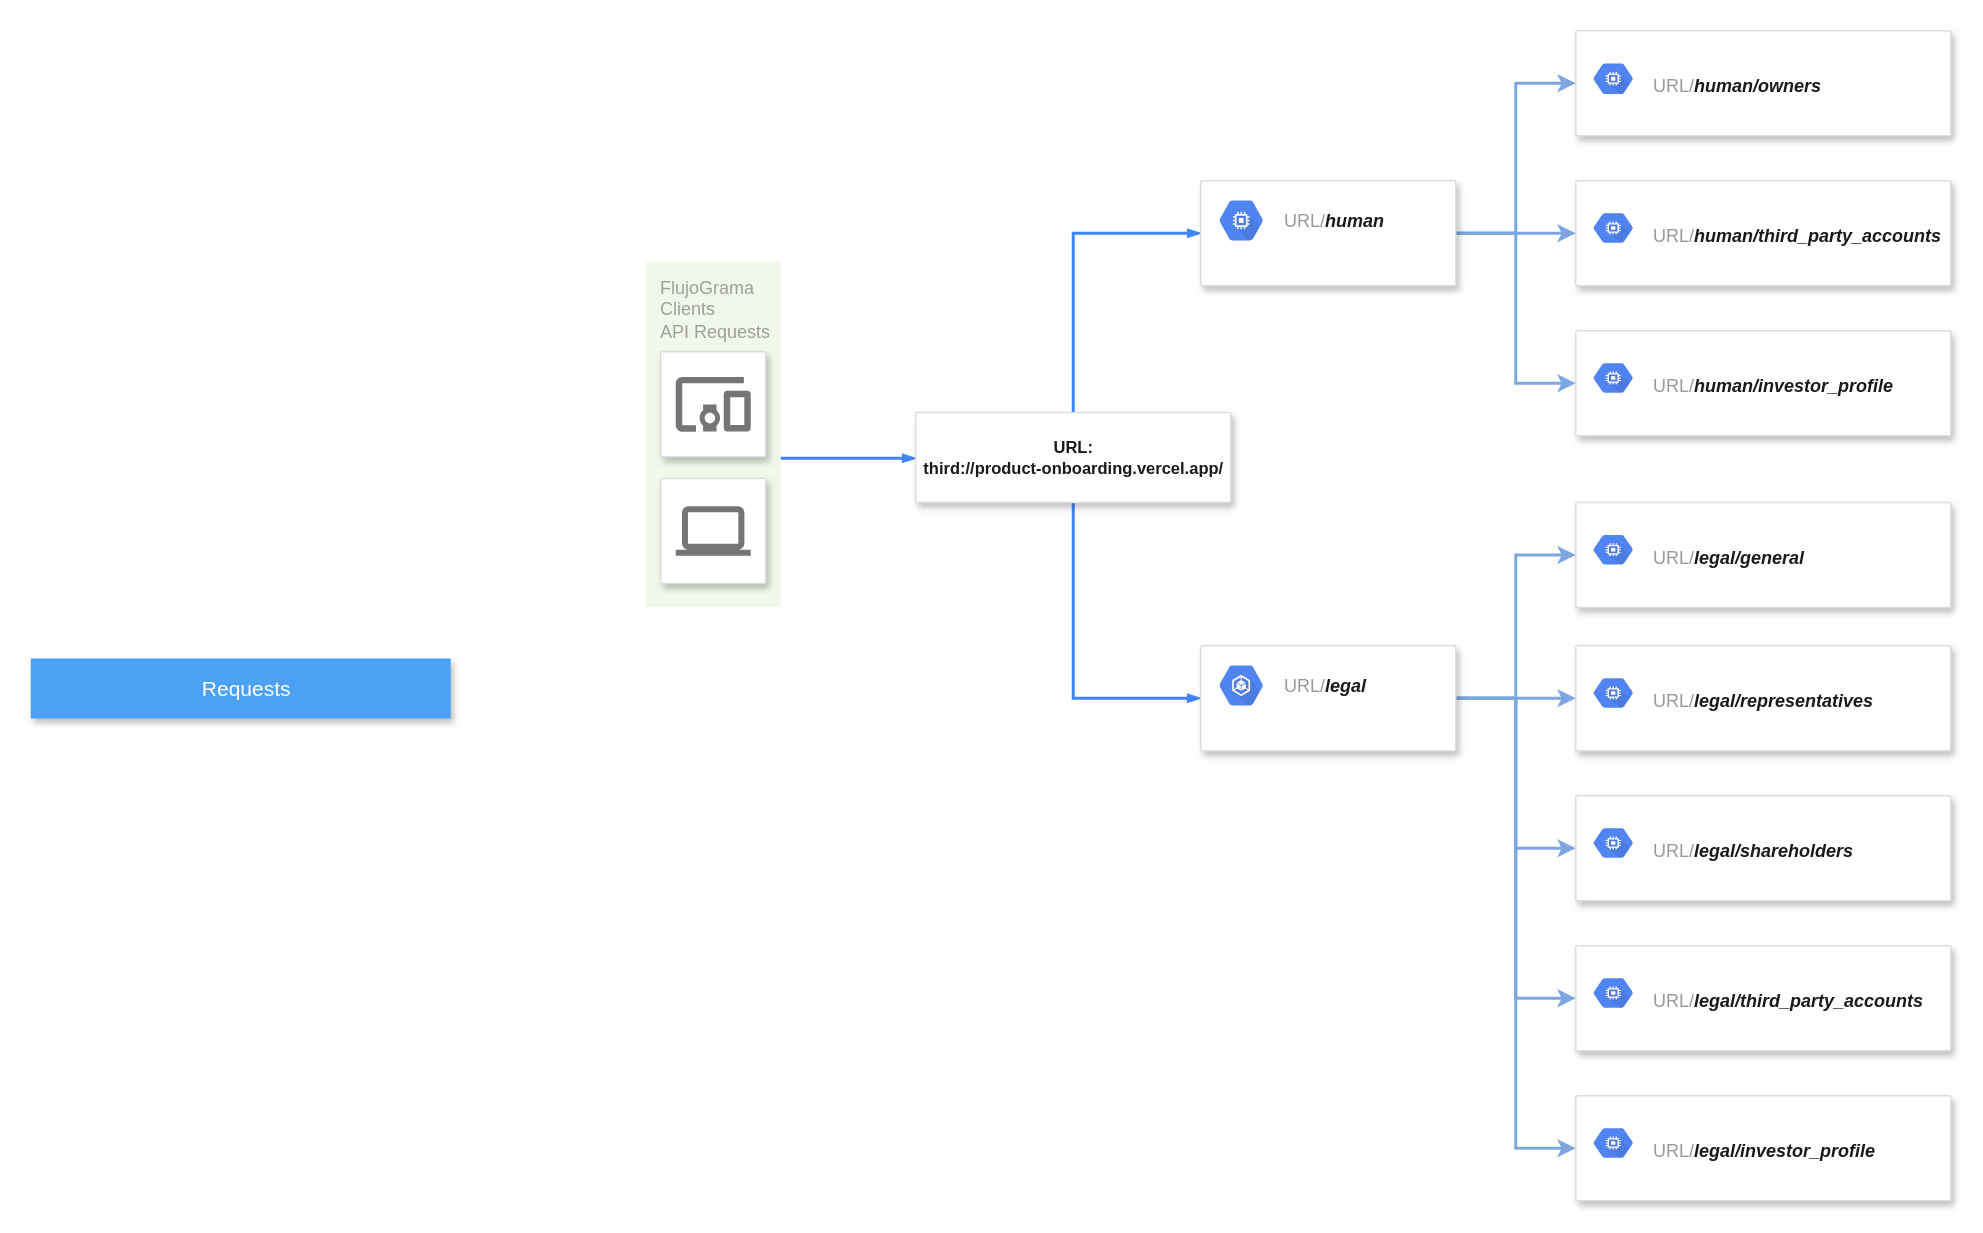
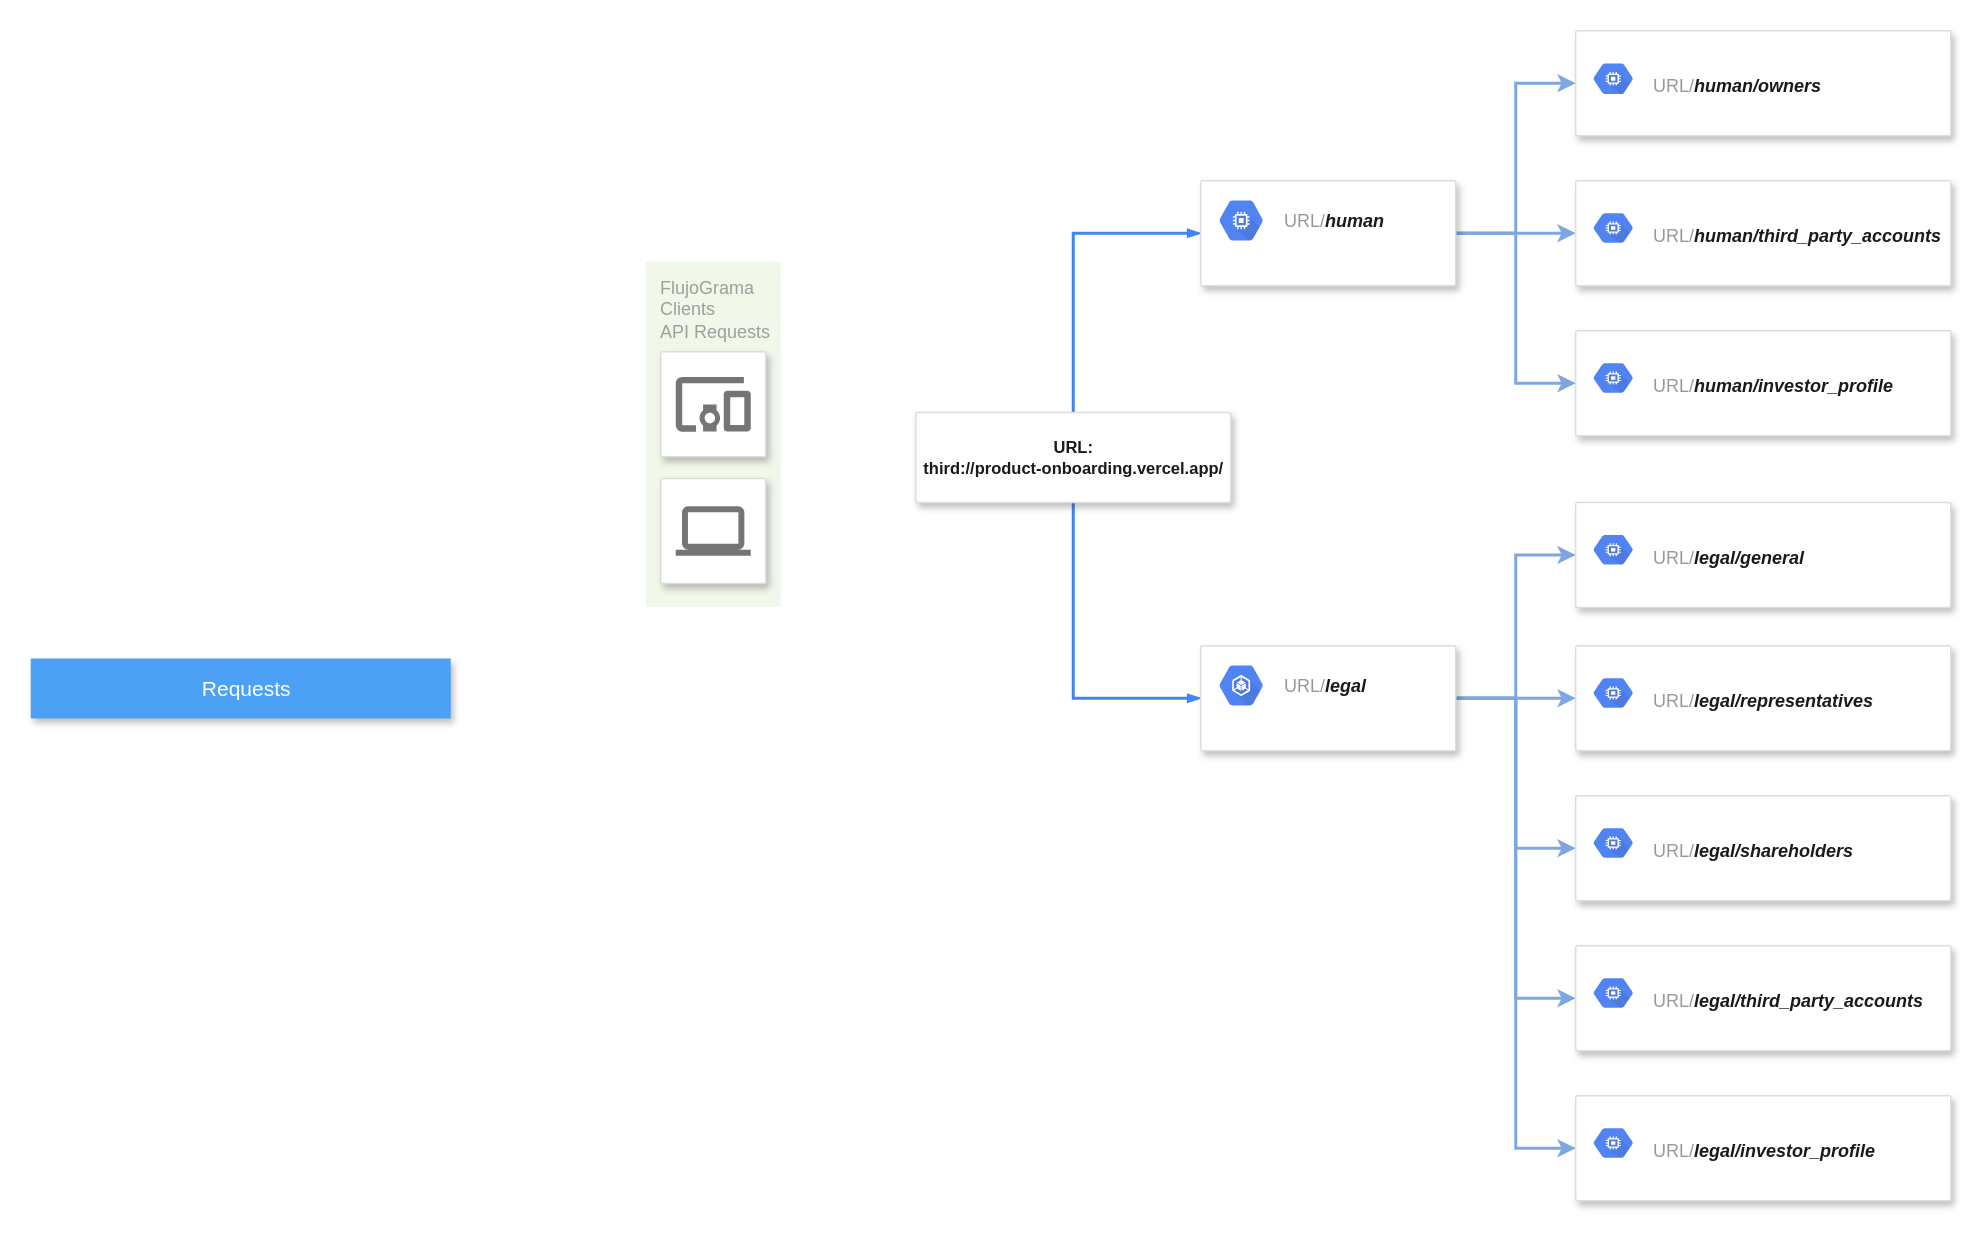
  <mxCell id="0" />
  <mxCell id="1" parent="0" />
  <mxCell id="2" value="FlujoGrama&lt;br&gt;Clients&lt;br&gt;API Requests&lt;br&gt;" style="rounded=1;absoluteArcSize=1;arcSize=2;html=1;strokeColor=none;gradientColor=none;shadow=0;dashed=0;fontSize=12;fontColor=#9E9E9E;align=left;verticalAlign=top;spacing=10;spacingTop=-4;fillColor=#F1F8E9;" parent="1" vertex="1"><mxGeometry x="430" y="174" width="90" height="230" as="geometry" /></mxCell>
  <mxCell id="3" value="&lt;div style=&quot;&quot;&gt;&lt;span style=&quot;background-color: initial;&quot;&gt;Requests&amp;nbsp; &amp;nbsp; &amp;nbsp; &amp;nbsp; &amp;nbsp; &amp;nbsp;&lt;/span&gt;&lt;/div&gt;" style="fillColor=#4DA1F5;strokeColor=none;shadow=1;gradientColor=none;fontSize=14;align=center;spacingLeft=50;fontColor=#ffffff;html=1;" parent="1" vertex="1"><mxGeometry x="20" y="438.5" width="280" height="40" as="geometry" /></mxCell>
  <mxCell id="4" value="" style="strokeColor=#dddddd;fillColor=#ffffff;shadow=1;strokeWidth=1;rounded=1;absoluteArcSize=1;arcSize=2;labelPosition=center;verticalLabelPosition=middle;align=center;verticalAlign=bottom;spacingLeft=0;fontColor=#999999;fontSize=12;whiteSpace=wrap;spacingBottom=2;html=1;" parent="1" vertex="1"><mxGeometry x="440" y="234" width="70" height="70" as="geometry" /></mxCell>
  <mxCell id="5" value="" style="dashed=0;connectable=0;html=1;fillColor=#757575;strokeColor=none;shape=mxgraph.gcp2.mobile_devices;part=1;" parent="4" vertex="1"><mxGeometry x="0.5" width="50" height="36.5" relative="1" as="geometry"><mxPoint x="-25" y="16.75" as="offset" /></mxGeometry></mxCell>
- <mxCell id="6" style="edgeStyle=elbowEdgeStyle;rounded=0;elbow=vertical;html=1;labelBackgroundColor=none;startFill=1;startSize=4;endArrow=blockThin;endFill=1;endSize=4;jettySize=auto;orthogonalLoop=1;strokeColor=#4284F3;strokeWidth=2;fontSize=12;fontColor=#000000;align=left;dashed=0;" parent="1" source="2" target="11" edge="1"><mxGeometry relative="1" as="geometry" /></mxCell>
  <mxCell id="7" value="" style="strokeColor=#dddddd;fillColor=#ffffff;shadow=1;strokeWidth=1;rounded=1;absoluteArcSize=1;arcSize=2;labelPosition=center;verticalLabelPosition=middle;align=center;verticalAlign=bottom;spacingLeft=0;fontColor=#999999;fontSize=12;whiteSpace=wrap;spacingBottom=2;html=1;" parent="1" vertex="1"><mxGeometry x="440" y="318.5" width="70" height="70" as="geometry" /></mxCell>
  <mxCell id="8" value="" style="dashed=0;connectable=0;html=1;fillColor=#757575;strokeColor=none;shape=mxgraph.gcp2.laptop;part=1;" parent="7" vertex="1"><mxGeometry x="0.5" width="50" height="33" relative="1" as="geometry"><mxPoint x="-25" y="18.5" as="offset" /></mxGeometry></mxCell>
  <mxCell id="9" style="edgeStyle=orthogonalEdgeStyle;rounded=0;elbow=vertical;html=1;labelBackgroundColor=none;startFill=1;startSize=4;endArrow=blockThin;endFill=1;endSize=4;jettySize=auto;orthogonalLoop=1;strokeColor=#4284F3;strokeWidth=2;fontSize=12;fontColor=#000000;align=left;dashed=0;entryX=0;entryY=0.5;entryDx=0;entryDy=0;" parent="1" source="11" target="15" edge="1"><mxGeometry relative="1" as="geometry" /></mxCell>
  <mxCell id="10" style="edgeStyle=orthogonalEdgeStyle;rounded=0;elbow=vertical;html=1;labelBackgroundColor=none;startFill=1;startSize=4;endArrow=blockThin;endFill=1;endSize=4;jettySize=auto;orthogonalLoop=1;strokeColor=#4284F3;strokeWidth=2;fontSize=12;fontColor=#000000;align=left;dashed=0;entryX=0;entryY=0.5;entryDx=0;entryDy=0;" parent="1" source="11" target="22" edge="1"><mxGeometry relative="1" as="geometry" /></mxCell>
  <mxCell id="11" value="&lt;font color=&quot;#1a1a1a&quot;&gt;&lt;b&gt;URL:&lt;br&gt;third://product-onboarding.vercel.app/&lt;/b&gt;&lt;/font&gt;" style="strokeColor=#dddddd;fillColor=#ffffff;shadow=1;strokeWidth=1;rounded=1;absoluteArcSize=1;arcSize=2;fontSize=11;fontColor=#9E9E9E;align=center;html=1;" parent="1" vertex="1"><mxGeometry x="610" y="274.5" width="210" height="60" as="geometry" /></mxCell>
  <mxCell id="12" style="edgeStyle=orthogonalEdgeStyle;rounded=0;orthogonalLoop=1;jettySize=auto;html=1;entryX=0;entryY=0.5;entryDx=0;entryDy=0;strokeWidth=2;strokeColor=#7EA6E0;" edge="1" parent="1" source="15" target="24"><mxGeometry relative="1" as="geometry" /></mxCell>
  <mxCell id="13" style="edgeStyle=orthogonalEdgeStyle;rounded=0;orthogonalLoop=1;jettySize=auto;html=1;exitX=1;exitY=0.5;exitDx=0;exitDy=0;strokeWidth=2;strokeColor=#7EA6E0;" edge="1" parent="1" source="15" target="26"><mxGeometry relative="1" as="geometry" /></mxCell>
  <mxCell id="14" style="edgeStyle=orthogonalEdgeStyle;rounded=0;orthogonalLoop=1;jettySize=auto;html=1;exitX=1;exitY=0.5;exitDx=0;exitDy=0;entryX=0;entryY=0.5;entryDx=0;entryDy=0;strokeWidth=2;strokeColor=#7EA6E0;" edge="1" parent="1" source="15" target="28"><mxGeometry relative="1" as="geometry" /></mxCell>
  <mxCell id="15" value="" style="strokeColor=#dddddd;fillColor=#ffffff;shadow=1;strokeWidth=1;rounded=1;absoluteArcSize=1;arcSize=2;fontSize=11;fontColor=#9E9E9E;align=center;html=1;" parent="1" vertex="1"><mxGeometry x="800" y="120" width="170" height="70" as="geometry" /></mxCell>
  <mxCell id="16" value="&lt;br&gt;URL/&lt;font style=&quot;border-color: var(--border-color);&quot; color=&quot;#1a1a1a&quot;&gt;&lt;b style=&quot;border-color: var(--border-color);&quot;&gt;&lt;i style=&quot;border-color: var(--border-color);&quot;&gt;human&lt;/i&gt;&lt;/b&gt;&lt;/font&gt;" style="dashed=0;connectable=0;html=1;fillColor=#5184F3;strokeColor=none;shape=mxgraph.gcp2.hexIcon;prIcon=compute_engine;part=1;labelPosition=right;verticalLabelPosition=middle;align=left;verticalAlign=top;spacingLeft=5;fontColor=#999999;fontSize=12;spacingTop=-8;" parent="15" vertex="1"><mxGeometry width="44" height="39" relative="1" as="geometry"><mxPoint x="5" y="7" as="offset" /></mxGeometry></mxCell>
  <mxCell id="17" style="edgeStyle=orthogonalEdgeStyle;rounded=0;orthogonalLoop=1;jettySize=auto;html=1;exitX=1;exitY=0.5;exitDx=0;exitDy=0;entryX=0;entryY=0.5;entryDx=0;entryDy=0;strokeWidth=2;strokeColor=#7EA6E0;" edge="1" parent="1" source="22" target="30"><mxGeometry relative="1" as="geometry" /></mxCell>
  <mxCell id="18" style="edgeStyle=orthogonalEdgeStyle;rounded=0;orthogonalLoop=1;jettySize=auto;html=1;exitX=1;exitY=0.5;exitDx=0;exitDy=0;entryX=0;entryY=0.5;entryDx=0;entryDy=0;strokeWidth=2;strokeColor=#7EA6E0;" edge="1" parent="1" source="22" target="32"><mxGeometry relative="1" as="geometry" /></mxCell>
  <mxCell id="19" style="edgeStyle=orthogonalEdgeStyle;rounded=0;orthogonalLoop=1;jettySize=auto;html=1;exitX=1;exitY=0.5;exitDx=0;exitDy=0;entryX=0;entryY=0.5;entryDx=0;entryDy=0;strokeWidth=2;strokeColor=#7EA6E0;" edge="1" parent="1" source="22" target="34"><mxGeometry relative="1" as="geometry" /></mxCell>
  <mxCell id="20" style="edgeStyle=orthogonalEdgeStyle;rounded=0;orthogonalLoop=1;jettySize=auto;html=1;exitX=1;exitY=0.5;exitDx=0;exitDy=0;entryX=0;entryY=0.5;entryDx=0;entryDy=0;strokeWidth=2;strokeColor=#7EA6E0;" edge="1" parent="1" source="22" target="36"><mxGeometry relative="1" as="geometry" /></mxCell>
  <mxCell id="21" style="edgeStyle=orthogonalEdgeStyle;rounded=0;orthogonalLoop=1;jettySize=auto;html=1;exitX=1;exitY=0.5;exitDx=0;exitDy=0;entryX=0;entryY=0.5;entryDx=0;entryDy=0;strokeWidth=2;strokeColor=#7EA6E0;" edge="1" parent="1" source="22" target="38"><mxGeometry relative="1" as="geometry" /></mxCell>
  <mxCell id="22" value="" style="strokeColor=#dddddd;fillColor=#ffffff;shadow=1;strokeWidth=1;rounded=1;absoluteArcSize=1;arcSize=2;fontSize=11;fontColor=#9E9E9E;align=center;html=1;" parent="1" vertex="1"><mxGeometry x="800" y="430" width="170" height="70" as="geometry" /></mxCell>
  <mxCell id="23" value="&lt;font color=&quot;#000000&quot;&gt;&lt;br&gt;&lt;/font&gt;URL/&lt;font color=&quot;#1a1a1a&quot;&gt;&lt;b&gt;&lt;i&gt;legal&lt;/i&gt;&lt;/b&gt;&lt;/font&gt;" style="dashed=0;connectable=0;html=1;fillColor=#5184F3;strokeColor=none;shape=mxgraph.gcp2.hexIcon;prIcon=container_engine;part=1;labelPosition=right;verticalLabelPosition=middle;align=left;verticalAlign=top;spacingLeft=5;fontColor=#999999;fontSize=12;spacingTop=-8;" parent="22" vertex="1"><mxGeometry width="44" height="39" relative="1" as="geometry"><mxPoint x="5" y="7" as="offset" /></mxGeometry></mxCell>
  <mxCell id="24" value="" style="strokeColor=#dddddd;fillColor=#ffffff;shadow=1;strokeWidth=1;rounded=1;absoluteArcSize=1;arcSize=2;fontSize=11;fontColor=#9E9E9E;align=center;html=1;" vertex="1" parent="1"><mxGeometry x="1050" y="20" width="250" height="70" as="geometry" /></mxCell>
  <mxCell id="25" value="&lt;br&gt;URL/&lt;font style=&quot;border-color: var(--border-color);&quot; color=&quot;#1a1a1a&quot;&gt;&lt;b style=&quot;border-color: var(--border-color);&quot;&gt;&lt;i style=&quot;border-color: var(--border-color);&quot;&gt;human/owners&lt;/i&gt;&lt;/b&gt;&lt;/font&gt;" style="dashed=0;connectable=0;html=1;fillColor=#5184F3;strokeColor=none;shape=mxgraph.gcp2.hexIcon;prIcon=compute_engine;part=1;labelPosition=right;verticalLabelPosition=middle;align=left;verticalAlign=top;spacingLeft=5;fontColor=#999999;fontSize=12;spacingTop=-8;" vertex="1" parent="24"><mxGeometry width="40" height="30" relative="1" as="geometry"><mxPoint x="5" y="17" as="offset" /></mxGeometry></mxCell>
  <mxCell id="26" value="" style="strokeColor=#dddddd;fillColor=#ffffff;shadow=1;strokeWidth=1;rounded=1;absoluteArcSize=1;arcSize=2;fontSize=11;fontColor=#9E9E9E;align=center;html=1;" vertex="1" parent="1"><mxGeometry x="1050" y="120" width="250" height="70" as="geometry" /></mxCell>
  <mxCell id="27" value="&lt;br&gt;URL/&lt;font style=&quot;border-color: var(--border-color);&quot; color=&quot;#1a1a1a&quot;&gt;&lt;b style=&quot;border-color: var(--border-color);&quot;&gt;&lt;i style=&quot;border-color: var(--border-color);&quot;&gt;human/third_party_accounts&lt;/i&gt;&lt;/b&gt;&lt;/font&gt;" style="dashed=0;connectable=0;html=1;fillColor=#5184F3;strokeColor=none;shape=mxgraph.gcp2.hexIcon;prIcon=compute_engine;part=1;labelPosition=right;verticalLabelPosition=middle;align=left;verticalAlign=top;spacingLeft=5;fontColor=#999999;fontSize=12;spacingTop=-8;" vertex="1" parent="26"><mxGeometry width="40" height="29" relative="1" as="geometry"><mxPoint x="5" y="17" as="offset" /></mxGeometry></mxCell>
  <mxCell id="28" value="" style="strokeColor=#dddddd;fillColor=#ffffff;shadow=1;strokeWidth=1;rounded=1;absoluteArcSize=1;arcSize=2;fontSize=11;fontColor=#9E9E9E;align=center;html=1;" vertex="1" parent="1"><mxGeometry x="1050" y="220" width="250" height="70" as="geometry" /></mxCell>
  <mxCell id="29" value="&lt;br&gt;URL/&lt;font style=&quot;border-color: var(--border-color);&quot; color=&quot;#1a1a1a&quot;&gt;&lt;b style=&quot;border-color: var(--border-color);&quot;&gt;&lt;i style=&quot;border-color: var(--border-color);&quot;&gt;human/investor_profile&lt;/i&gt;&lt;/b&gt;&lt;/font&gt;" style="dashed=0;connectable=0;html=1;fillColor=#5184F3;strokeColor=none;shape=mxgraph.gcp2.hexIcon;prIcon=compute_engine;part=1;labelPosition=right;verticalLabelPosition=middle;align=left;verticalAlign=top;spacingLeft=5;fontColor=#999999;fontSize=12;spacingTop=-8;" vertex="1" parent="28"><mxGeometry width="40" height="29" relative="1" as="geometry"><mxPoint x="5" y="17" as="offset" /></mxGeometry></mxCell>
  <mxCell id="30" value="" style="strokeColor=#dddddd;fillColor=#ffffff;shadow=1;strokeWidth=1;rounded=1;absoluteArcSize=1;arcSize=2;fontSize=11;fontColor=#9E9E9E;align=center;html=1;" vertex="1" parent="1"><mxGeometry x="1050" y="334.5" width="250" height="70" as="geometry" /></mxCell>
  <mxCell id="31" value="&lt;br&gt;URL/&lt;b style=&quot;border-color: var(--border-color); color: rgb(26, 26, 26);&quot;&gt;&lt;i style=&quot;border-color: var(--border-color);&quot;&gt;legal/general&lt;/i&gt;&lt;/b&gt;" style="dashed=0;connectable=0;html=1;fillColor=#5184F3;strokeColor=none;shape=mxgraph.gcp2.hexIcon;prIcon=compute_engine;part=1;labelPosition=right;verticalLabelPosition=middle;align=left;verticalAlign=top;spacingLeft=5;fontColor=#999999;fontSize=12;spacingTop=-8;" vertex="1" parent="30"><mxGeometry width="40" height="29" relative="1" as="geometry"><mxPoint x="5" y="17" as="offset" /></mxGeometry></mxCell>
  <mxCell id="32" value="" style="strokeColor=#dddddd;fillColor=#ffffff;shadow=1;strokeWidth=1;rounded=1;absoluteArcSize=1;arcSize=2;fontSize=11;fontColor=#9E9E9E;align=center;html=1;" vertex="1" parent="1"><mxGeometry x="1050" y="430" width="250" height="70" as="geometry" /></mxCell>
  <mxCell id="33" value="&lt;br&gt;URL/&lt;b style=&quot;border-color: var(--border-color); color: rgb(26, 26, 26);&quot;&gt;&lt;i style=&quot;border-color: var(--border-color);&quot;&gt;legal/representatives&lt;/i&gt;&lt;/b&gt;" style="dashed=0;connectable=0;html=1;fillColor=#5184F3;strokeColor=none;shape=mxgraph.gcp2.hexIcon;prIcon=compute_engine;part=1;labelPosition=right;verticalLabelPosition=middle;align=left;verticalAlign=top;spacingLeft=5;fontColor=#999999;fontSize=12;spacingTop=-8;" vertex="1" parent="32"><mxGeometry width="40" height="29" relative="1" as="geometry"><mxPoint x="5" y="17" as="offset" /></mxGeometry></mxCell>
  <mxCell id="34" value="" style="strokeColor=#dddddd;fillColor=#ffffff;shadow=1;strokeWidth=1;rounded=1;absoluteArcSize=1;arcSize=2;fontSize=11;fontColor=#9E9E9E;align=center;html=1;" vertex="1" parent="1"><mxGeometry x="1050" y="530" width="250" height="70" as="geometry" /></mxCell>
  <mxCell id="35" value="&lt;br&gt;URL/&lt;b style=&quot;border-color: var(--border-color); color: rgb(26, 26, 26);&quot;&gt;&lt;i style=&quot;border-color: var(--border-color);&quot;&gt;legal/shareholders&lt;/i&gt;&lt;/b&gt;" style="dashed=0;connectable=0;html=1;fillColor=#5184F3;strokeColor=none;shape=mxgraph.gcp2.hexIcon;prIcon=compute_engine;part=1;labelPosition=right;verticalLabelPosition=middle;align=left;verticalAlign=top;spacingLeft=5;fontColor=#999999;fontSize=12;spacingTop=-8;" vertex="1" parent="34"><mxGeometry width="40" height="29" relative="1" as="geometry"><mxPoint x="5" y="17" as="offset" /></mxGeometry></mxCell>
  <mxCell id="36" value="" style="strokeColor=#dddddd;fillColor=#ffffff;shadow=1;strokeWidth=1;rounded=1;absoluteArcSize=1;arcSize=2;fontSize=11;fontColor=#9E9E9E;align=center;html=1;" vertex="1" parent="1"><mxGeometry x="1050" y="630" width="250" height="70" as="geometry" /></mxCell>
  <mxCell id="37" value="&lt;br&gt;URL/&lt;b style=&quot;border-color: var(--border-color); color: rgb(26, 26, 26);&quot;&gt;&lt;i style=&quot;border-color: var(--border-color);&quot;&gt;legal/third_party_accounts&lt;/i&gt;&lt;/b&gt;" style="dashed=0;connectable=0;html=1;fillColor=#5184F3;strokeColor=none;shape=mxgraph.gcp2.hexIcon;prIcon=compute_engine;part=1;labelPosition=right;verticalLabelPosition=middle;align=left;verticalAlign=top;spacingLeft=5;fontColor=#999999;fontSize=12;spacingTop=-8;" vertex="1" parent="36"><mxGeometry width="40" height="29" relative="1" as="geometry"><mxPoint x="5" y="17" as="offset" /></mxGeometry></mxCell>
  <mxCell id="38" value="" style="strokeColor=#dddddd;fillColor=#ffffff;shadow=1;strokeWidth=1;rounded=1;absoluteArcSize=1;arcSize=2;fontSize=11;fontColor=#9E9E9E;align=center;html=1;" vertex="1" parent="1"><mxGeometry x="1050" y="730" width="250" height="70" as="geometry" /></mxCell>
  <mxCell id="39" value="&lt;br&gt;URL/&lt;b style=&quot;border-color: var(--border-color); color: rgb(26, 26, 26);&quot;&gt;&lt;i style=&quot;border-color: var(--border-color);&quot;&gt;legal/investor_profile&lt;/i&gt;&lt;/b&gt;" style="dashed=0;connectable=0;html=1;fillColor=#5184F3;strokeColor=none;shape=mxgraph.gcp2.hexIcon;prIcon=compute_engine;part=1;labelPosition=right;verticalLabelPosition=middle;align=left;verticalAlign=top;spacingLeft=5;fontColor=#999999;fontSize=12;spacingTop=-8;" vertex="1" parent="38"><mxGeometry width="40" height="29" relative="1" as="geometry"><mxPoint x="5" y="17" as="offset" /></mxGeometry></mxCell>
